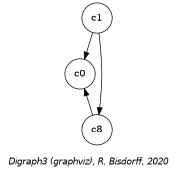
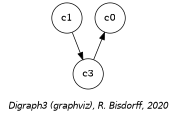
  digraph {
    fontname="Helvetica-Oblique"
    fontsize=12
    label="\nDigraph3 (graphviz), R. Bisdorff, 2020"
    node [shape=circle]
    edge [color=black dir=forward]
    n1 [label=c1]
    n2 [label=c0]
-   n3 [label=c8]
-   n1 -> n2
+   n3 [label=c3]
    n1 -> n3
    n2 -> n3 [dir=back]
  }
